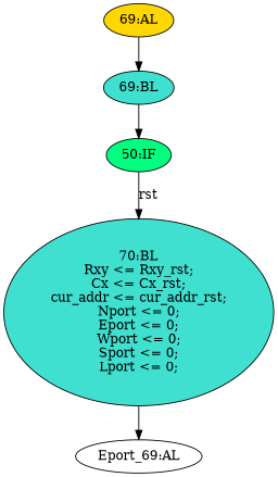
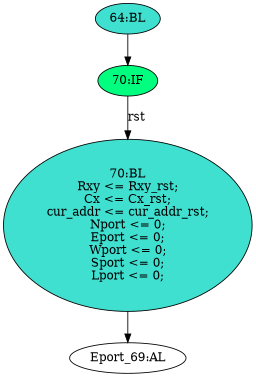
  strict digraph {
    node [fillcolor=turquoise statements="[]" style=filled typ=Block]
    edge [cond="[]" lineno=None]
-   n1 [ast="<pyverilog.vparser.ast.Block object at 0x7fdf564d15d0>" label="69:BL"]
-   n2 [ast="<pyverilog.vparser.ast.IfStatement object at 0x7fdf564d1610>" fillcolor=springgreen label="50:IF" typ=IfStatement]
+   n1 [ast="<pyverilog.vparser.ast.Block object at 0x7fdf564d15d0>" label="64:BL"]
+   n2 [ast="<pyverilog.vparser.ast.IfStatement object at 0x7fdf564d1610>" fillcolor=springgreen label="70:IF" typ=IfStatement]
    n3 [ast="<pyverilog.vparser.ast.Block object at 0x7fdf564d16d0>" label="70:BL\nRxy <= Rxy_rst;\nCx <= Cx_rst;\ncur_addr <= cur_addr_rst;\nNport <= 0;\nEport <= 0;\nWport <= 0;\nSport <= 0;\nLport <= 0;" statements="[<pyverilog.vparser.ast.NonblockingSubstitution object at 0x7fdf564d1710>, <pyverilog.vparser.ast.NonblockingSubstitution object at 0x7fdf564d1890>, <pyverilog.vparser.ast.NonblockingSubstitution object at 0x7fdf564d19d0>, <pyverilog.vparser.ast.NonblockingSubstitution object at 0x7fdf564d1b50>, <pyverilog.vparser.ast.NonblockingSubstitution object at 0x7fdf564d1c90>, <pyverilog.vparser.ast.NonblockingSubstitution object at 0x7fdf564d1dd0>, <pyverilog.vparser.ast.NonblockingSubstitution object at 0x7fdf564d1f10>, <pyverilog.vparser.ast.NonblockingSubstitution object at 0x7fdf564f7090>]"]
    n4 [def_var="['Lport', 'Nport', 'cur_addr', 'Rxy', 'Cx', 'Wport', 'Sport', 'Eport']" label="Eport_69:AL" fillcolor="" statements="" style="" typ=""]
-   n5 [ast="<pyverilog.vparser.ast.Always object at 0x7fdf564f7210>" clk_sens=True fillcolor=gold label="69:AL" sens="['clk']" typ=Always use_var="['rst', 'Cx_rst', 'cur_addr_rst', 'Rxy_rst']"]
    n1 -> n2
    n2 -> n3 [cond="['rst']" label=rst lineno=70]
    n3 -> n4
-   n5 -> n1
  }
